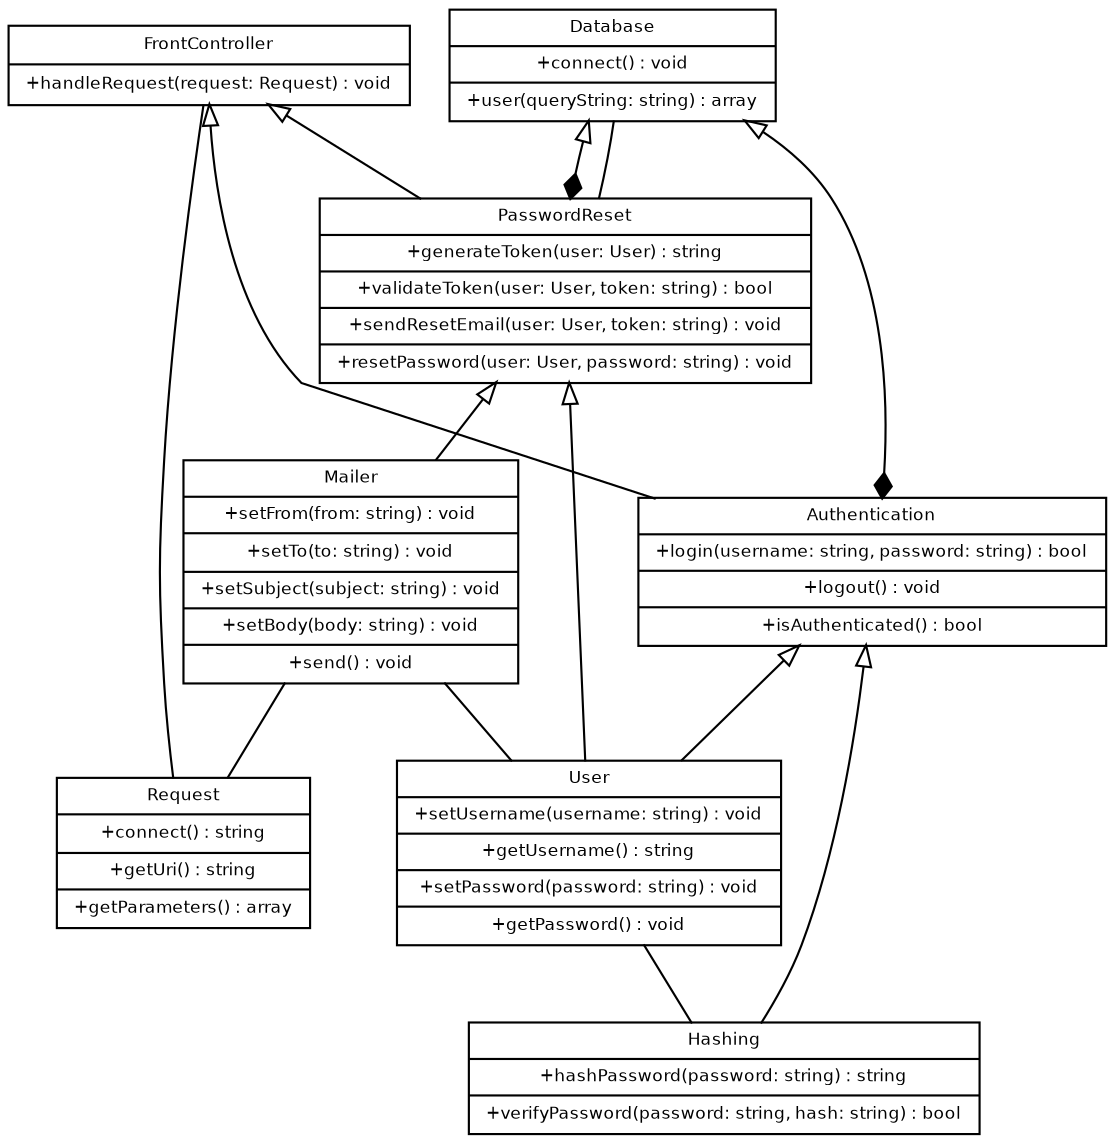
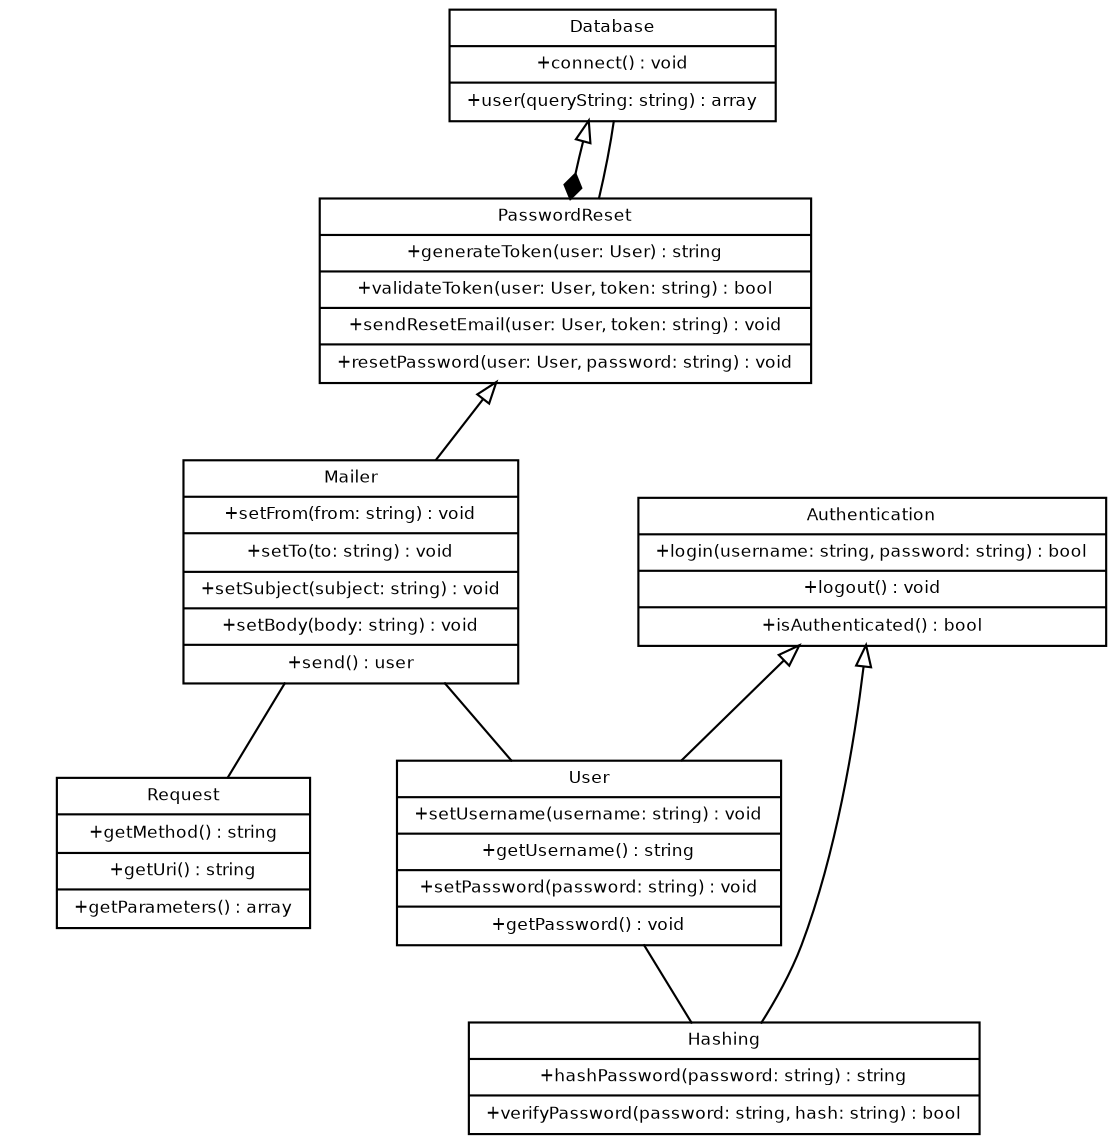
  digraph {
    node [fontname="Bitstream Vera Sans" fontsize=8 shape=record]
    edge [arrowhead=diamond arrowtail=empty dir=back splines=ortho]
    n1 [label="{Database|+connect() : void|+user(queryString: string) : array}"]
    n2 [label="{Authentication|+login(username: string, password: string) : bool|+logout() : void|+isAuthenticated() : bool}"]
    n3 [label="{PasswordReset|+generateToken(user: User) : string|+validateToken(user: User, token: string) : bool|+sendResetEmail(user: User, token: string) : void|+resetPassword(user: User, password: string) : void}"]
    n4 [label="{User|+setUsername(username: string) : void|+getUsername() : string|+setPassword(password: string) : void|+getPassword() : void}"]
    n5 [label="{Hashing|+hashPassword(password: string) : string|+verifyPassword(password: string, hash: string) : bool}"]
-   n6 [label="{Mailer|+setFrom(from: string) : void|+setTo(to: string) : void|+setSubject(subject: string) : void|+setBody(body: string) : void|+send() : void}"]
-   n7 [label="{Request|+connect() : string|+getUri() : string|+getParameters() : array}"]
-   n8 [label="{FrontController|+handleRequest(request: Request) : void}"]
-   n1 -> n2 [dir=both]
+   n6 [label="{Mailer|+setFrom(from: string) : void|+setTo(to: string) : void|+setSubject(subject: string) : void|+setBody(body: string) : void|+send() : user}"]
+   n7 [label="{Request|+getMethod() : string|+getUri() : string|+getParameters() : array}"]
    n1 -> n3 [dir=both]
    n2 -> n4 [arrowhead=triangle]
    n2 -> n5
    n3 -> n1 [dir=none]
-   n3 -> n4 [arrowhead=triangle]
    n3 -> n6
    n4 -> n5 [dir=none arrowhead=""]
    n6 -> n4 [dir=none]
    n6 -> n7 [dir=none]
-   n8 -> n2 [arrowhead=triangle]
-   n8 -> n3 [arrowhead=triangle]
-   n8 -> n7 [dir=none]
  }
